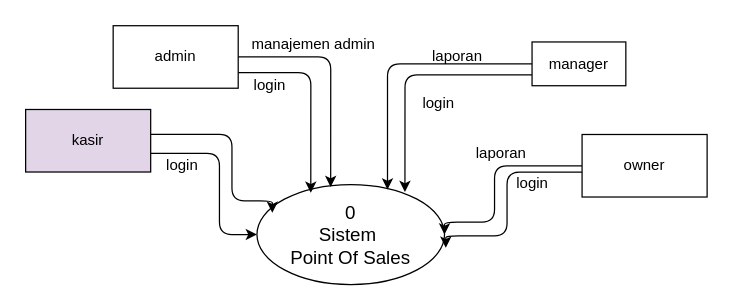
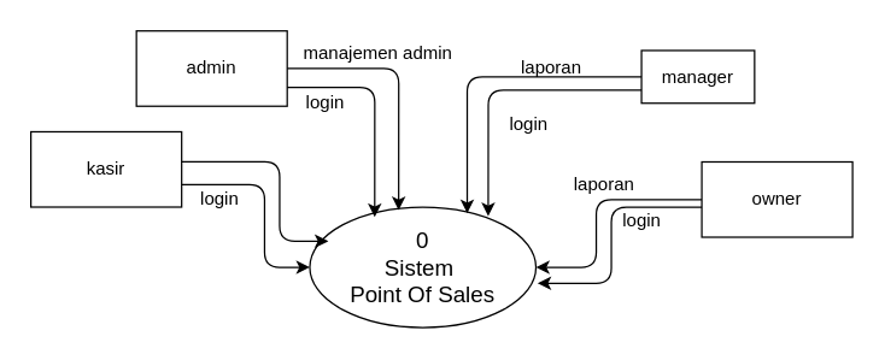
  <mxCell id="0" />
  <mxCell id="1" parent="0" />
- <mxCell id="2" value="&lt;div&gt;0&lt;/div&gt;Sistem&amp;nbsp;&lt;div&gt;Point Of Sales&lt;/div&gt;" style="shape=ellipse;html=1;dashed=0;whiteSpace=wrap;perimeter=ellipsePerimeter;fontSize=15;" parent="1" vertex="1"><mxGeometry x="205" y="147" width="150" height="80" as="geometry" /></mxCell>
+ <mxCell id="2" value="&lt;div&gt;0&lt;/div&gt;Sistem&amp;nbsp;&lt;div&gt;Point Of Sales&lt;/div&gt;" style="shape=ellipse;html=1;dashed=0;whiteSpace=wrap;perimeter=ellipsePerimeter;fontSize=15;" parent="1" vertex="1"><mxGeometry x="205" y="137" width="150" height="80" as="geometry" /></mxCell>
  <mxCell id="3" style="edgeStyle=elbowEdgeStyle;html=1;entryX=0;entryY=0.5;entryDx=0;entryDy=0;" parent="1" source="4" target="2" edge="1"><mxGeometry relative="1" as="geometry"><Array as="points"><mxPoint x="175" y="122" /></Array></mxGeometry></mxCell>
- <mxCell id="4" value="kasir" style="html=1;dashed=0;whiteSpace=wrap;fillColor=#e1d5e7;" parent="1" vertex="1"><mxGeometry x="20" y="87" width="100" height="50" as="geometry" /></mxCell>
+ <mxCell id="4" value="kasir" style="html=1;dashed=0;whiteSpace=wrap;" parent="1" vertex="1"><mxGeometry x="20" y="87" width="100" height="50" as="geometry" /></mxCell>
  <mxCell id="5" value="admin" style="html=1;dashed=0;whiteSpace=wrap;" parent="1" vertex="1"><mxGeometry x="90" y="20" width="100" height="50" as="geometry" /></mxCell>
  <mxCell id="6" value="manager" style="html=1;dashed=0;whiteSpace=wrap;" parent="1" vertex="1"><mxGeometry x="425" y="33" width="75" height="35" as="geometry" /></mxCell>
  <mxCell id="7" style="edgeStyle=orthogonalEdgeStyle;html=1;entryX=1;entryY=0.5;entryDx=0;entryDy=0;" parent="1" source="8" target="2" edge="1"><mxGeometry relative="1" as="geometry"><Array as="points"><mxPoint x="395" y="132" /><mxPoint x="395" y="177" /></Array></mxGeometry></mxCell>
  <mxCell id="8" value="owner" style="html=1;dashed=0;whiteSpace=wrap;" parent="1" vertex="1"><mxGeometry x="465" y="107" width="100" height="50" as="geometry" /></mxCell>
  <mxCell id="9" value="laporan" style="text;html=1;align=center;verticalAlign=middle;resizable=0;points=[];autosize=1;strokeColor=none;fillColor=none;" parent="1" vertex="1"><mxGeometry x="370" y="107" width="60" height="30" as="geometry" /></mxCell>
  <mxCell id="10" value="manajemen admin" style="text;html=1;align=center;verticalAlign=middle;resizable=0;points=[];autosize=1;strokeColor=none;fillColor=none;" parent="1" vertex="1"><mxGeometry x="185" y="20" width="130" height="30" as="geometry" /></mxCell>
  <mxCell id="11" style="edgeStyle=orthogonalEdgeStyle;html=1;entryX=0.696;entryY=0.051;entryDx=0;entryDy=0;entryPerimeter=0;" parent="1" source="6" target="2" edge="1"><mxGeometry relative="1" as="geometry" /></mxCell>
  <mxCell id="12" value="laporan" style="text;html=1;align=center;verticalAlign=middle;resizable=0;points=[];autosize=1;strokeColor=none;fillColor=none;" parent="1" vertex="1"><mxGeometry x="335" y="30" width="60" height="30" as="geometry" /></mxCell>
  <mxCell id="13" value="login" style="text;html=1;align=center;verticalAlign=middle;resizable=0;points=[];autosize=1;strokeColor=none;fillColor=none;" parent="1" vertex="1"><mxGeometry x="190" y="53" width="50" height="30" as="geometry" /></mxCell>
  <mxCell id="14" style="edgeStyle=orthogonalEdgeStyle;html=1;exitX=0;exitY=0.75;exitDx=0;exitDy=0;entryX=0.789;entryY=0.075;entryDx=0;entryDy=0;entryPerimeter=0;" parent="1" source="6" target="2" edge="1"><mxGeometry relative="1" as="geometry" /></mxCell>
  <mxCell id="15" value="login" style="text;html=1;align=center;verticalAlign=middle;resizable=0;points=[];autosize=1;strokeColor=none;fillColor=none;" parent="1" vertex="1"><mxGeometry x="325" y="67" width="50" height="30" as="geometry" /></mxCell>
  <mxCell id="16" style="edgeStyle=orthogonalEdgeStyle;html=1;entryX=0.082;entryY=0.283;entryDx=0;entryDy=0;entryPerimeter=0;" parent="1" source="4" target="2" edge="1"><mxGeometry relative="1" as="geometry"><Array as="points"><mxPoint x="185" y="107" /><mxPoint x="185" y="160" /></Array></mxGeometry></mxCell>
  <mxCell id="17" value="login" style="text;html=1;align=center;verticalAlign=middle;resizable=0;points=[];autosize=1;strokeColor=none;fillColor=none;" parent="1" vertex="1"><mxGeometry x="120" y="117" width="50" height="30" as="geometry" /></mxCell>
  <mxCell id="18" style="edgeStyle=orthogonalEdgeStyle;html=1;entryX=1.007;entryY=0.633;entryDx=0;entryDy=0;entryPerimeter=0;" parent="1" source="8" target="2" edge="1"><mxGeometry relative="1" as="geometry"><Array as="points"><mxPoint x="405" y="137" /><mxPoint x="405" y="188" /></Array></mxGeometry></mxCell>
  <mxCell id="19" value="login" style="text;html=1;align=center;verticalAlign=middle;resizable=0;points=[];autosize=1;strokeColor=none;fillColor=none;" parent="1" vertex="1"><mxGeometry x="400" y="131" width="50" height="30" as="geometry" /></mxCell>
  <mxCell id="20" style="edgeStyle=orthogonalEdgeStyle;html=1;exitX=1;exitY=0.5;exitDx=0;exitDy=0;entryX=0.393;entryY=0.025;entryDx=0;entryDy=0;entryPerimeter=0;" parent="1" source="5" target="2" edge="1"><mxGeometry relative="1" as="geometry" /></mxCell>
  <mxCell id="21" style="edgeStyle=orthogonalEdgeStyle;html=1;exitX=1;exitY=0.75;exitDx=0;exitDy=0;entryX=0.287;entryY=0.083;entryDx=0;entryDy=0;entryPerimeter=0;" parent="1" source="5" target="2" edge="1"><mxGeometry relative="1" as="geometry" /></mxCell>
